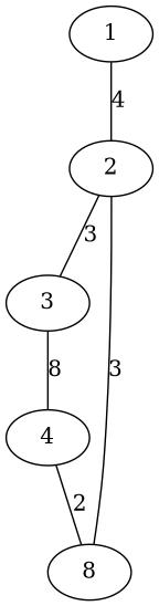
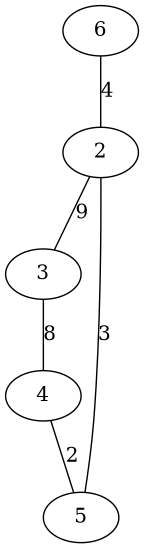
  graph {
    rankdir=TB
-   1
+   1 [label=6]
    2
    3
    4
-   5 [label=8]
+   5
    1 -- 2 [label=4]
-   2 -- 3 [label=3]
+   2 -- 3 [label=9]
    3 -- 4 [label=8]
    4 -- 5 [label=2]
    5 -- 2 [label=3]
  }
